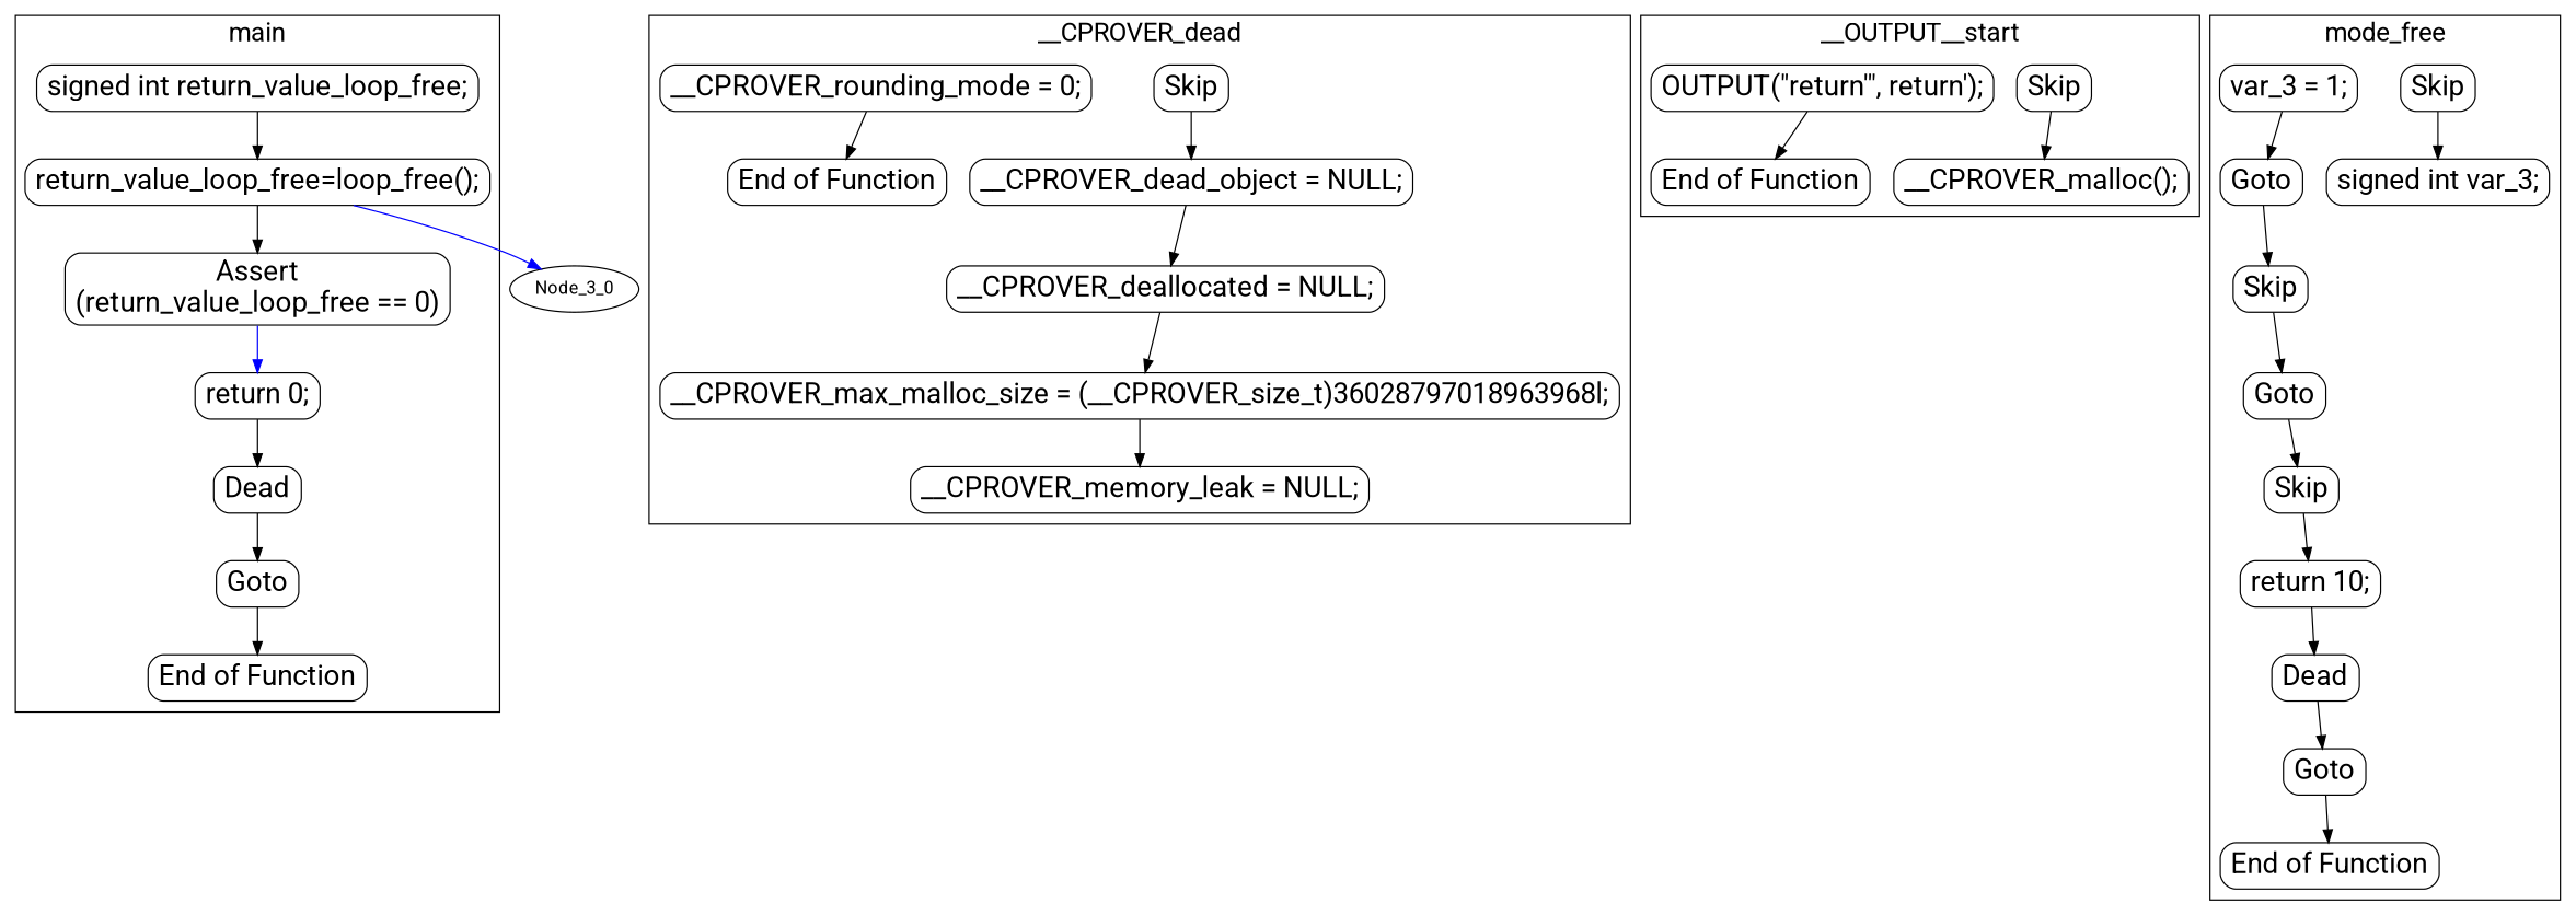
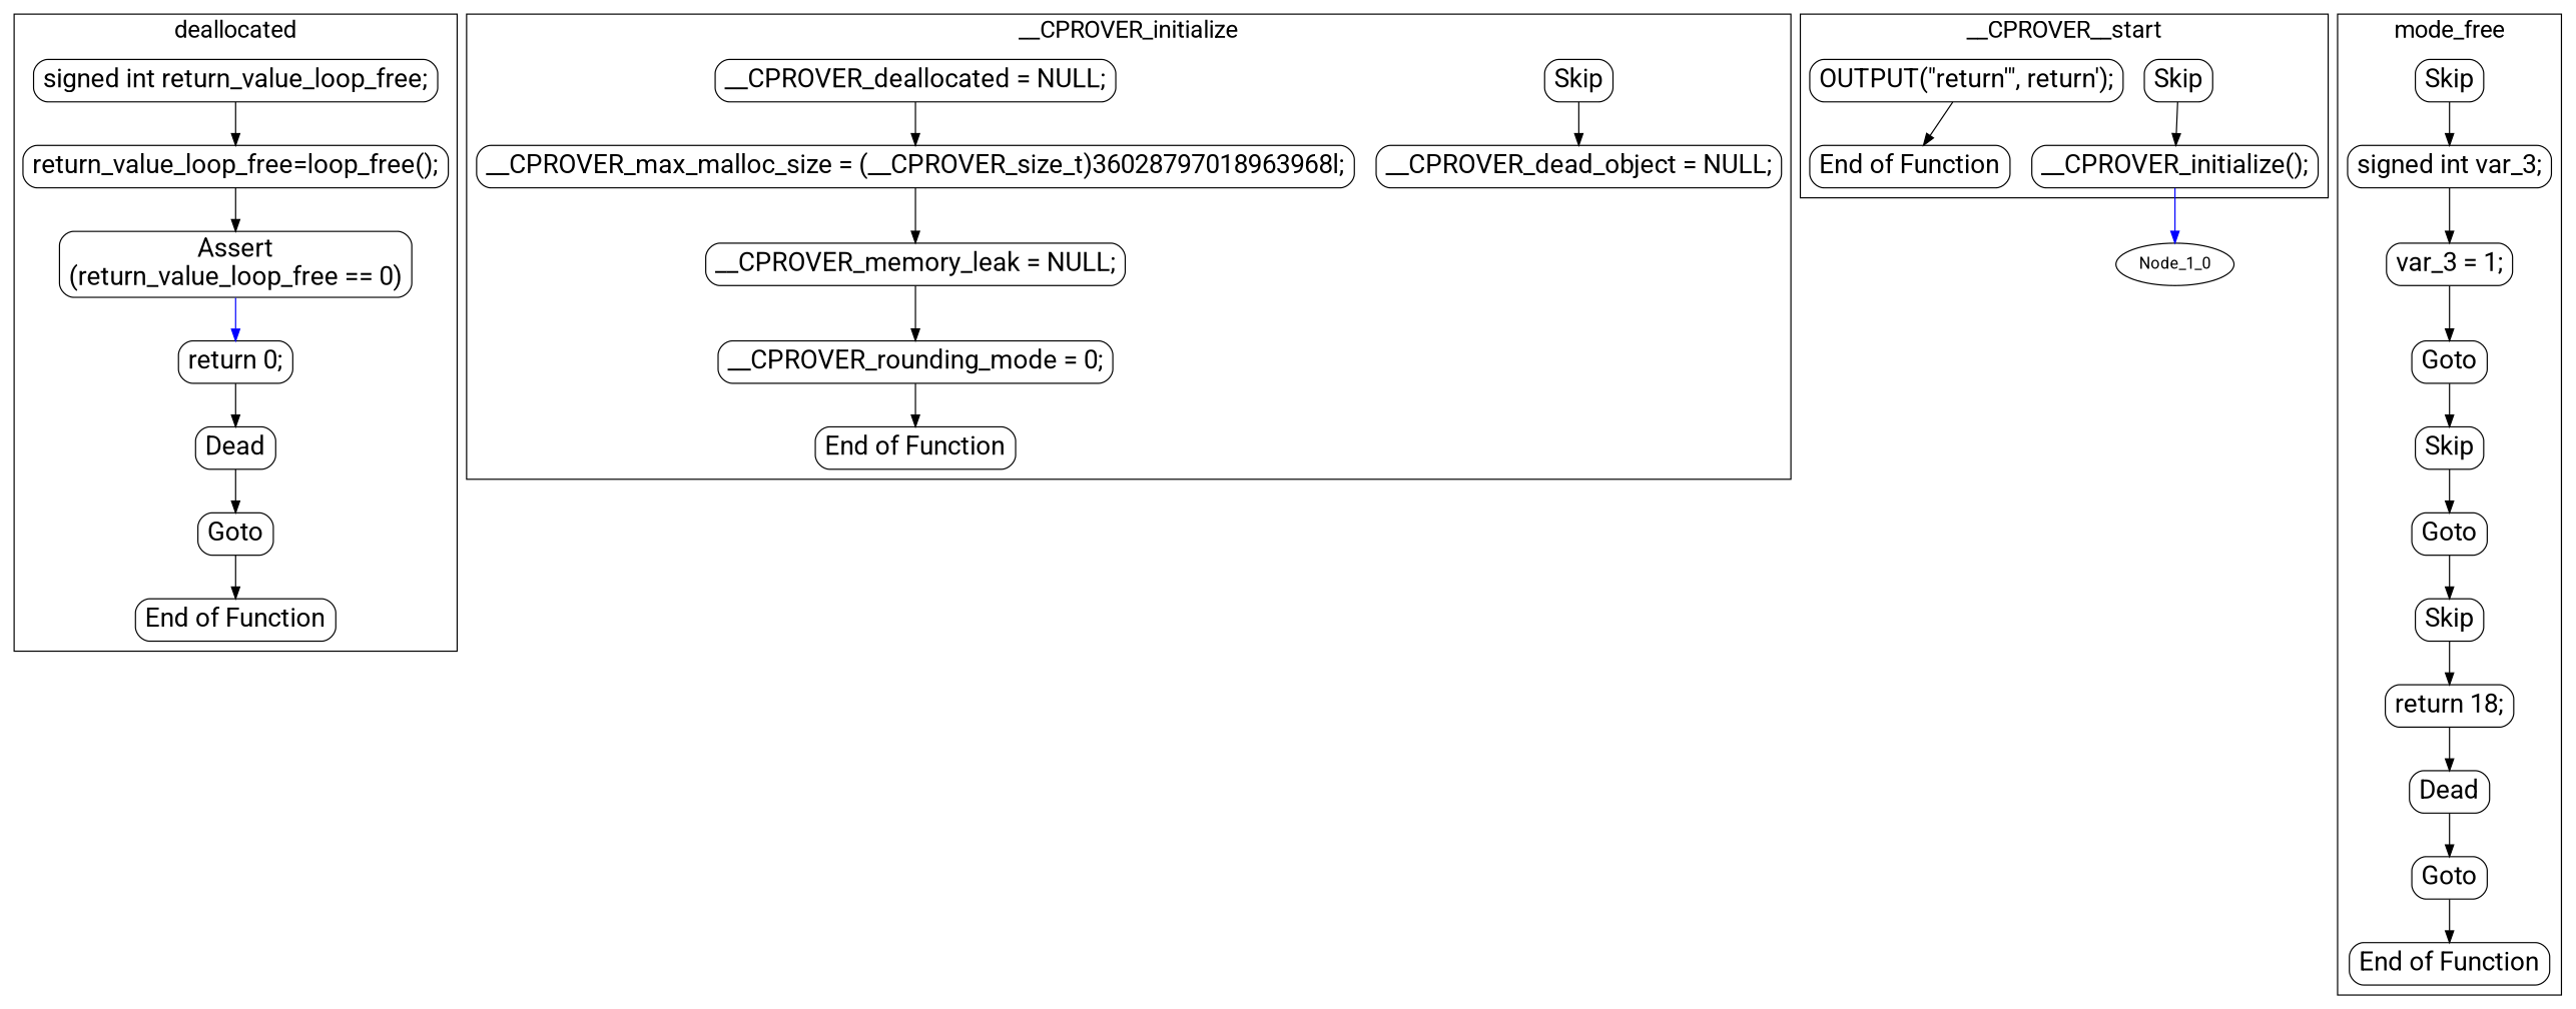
  digraph {
    color=black
    compound=true
    fontname=Roboto
    fontsize=20
    node [fontname=Roboto fontsize=22 shape=Mrecord]
    edge [fontname=Roboto]
    n1 [label="signed int return_value_loop_free;"]
    n2 [label="return_value_loop_free=loop_free();"]
    n3 [label="Assert\n(return_value_loop_free == 0)"]
    n4 [label="return 0;"]
    n5 [label=Dead]
    n6 [label=Goto]
    n7 [label="End of Function"]
    n8 [label=Skip]
    n9 [label="__CPROVER_dead_object = NULL;"]
    n10 [label="__CPROVER_deallocated = NULL;"]
    n11 [label="__CPROVER_max_malloc_size = (__CPROVER_size_t)36028797018963968l;"]
    n12 [label="__CPROVER_memory_leak = NULL;"]
    n13 [label="__CPROVER_rounding_mode = 0;"]
    n14 [label="End of Function"]
    n15 [label=Skip]
-   n16 [label="__CPROVER_malloc();"]
+   n16 [label="__CPROVER_initialize();"]
    n17 [label="OUTPUT(\"return'\", return');"]
    n18 [label="End of Function"]
    n19 [label=Skip]
    n20 [label="signed int var_3;"]
    n21 [label="var_3 = 1;"]
    n22 [label=Goto]
    n23 [label=Skip]
    n24 [label=Goto]
    n25 [label=Skip]
-   n26 [label="return 10;"]
+   n26 [label="return 18;"]
    n27 [label=Dead]
    n28 [label=Goto]
    n29 [label="End of Function"]
-   Node_3_0 [fontsize="" shape=""]
+   Node_1_0 [fontsize="" shape=""]
    subgraph cluster_1 {
-     label=main
+     label=deallocated
      n1
      n2
      n3
      n4
      n5
      n6
      n7
    }
    subgraph cluster_2 {
-     label=__CPROVER_dead
+     label=__CPROVER_initialize
      n8
      n9
      n10
      n11
      n12
      n13
      n14
    }
    subgraph cluster_3 {
-     label=__OUTPUT__start
+     label=__CPROVER__start
      n15
      n16
      n17
      n18
    }
    subgraph cluster_4 {
      label=mode_free
      n19
      n20
      n21
      n22
      n23
      n24
      n25
      n26
      n27
      n28
      n29
    }
    n1 -> n2
    n2 -> n3
-   n2 -> Node_3_0 [color=blue]
    n3 -> n4 [color=blue]
    n4 -> n5
    n5 -> n6
    n6 -> n7
    n8 -> n9
-   n9 -> n10
    n10 -> n11
    n11 -> n12
+   n12 -> n13
    n13 -> n14
    n15 -> n16
+   n16 -> Node_1_0 [color=blue]
    n17 -> n18
    n19 -> n20
+   n20 -> n21
    n21 -> n22
    n22 -> n23
    n23 -> n24
    n24 -> n25
    n25 -> n26
    n26 -> n27
    n27 -> n28
    n28 -> n29
  }
